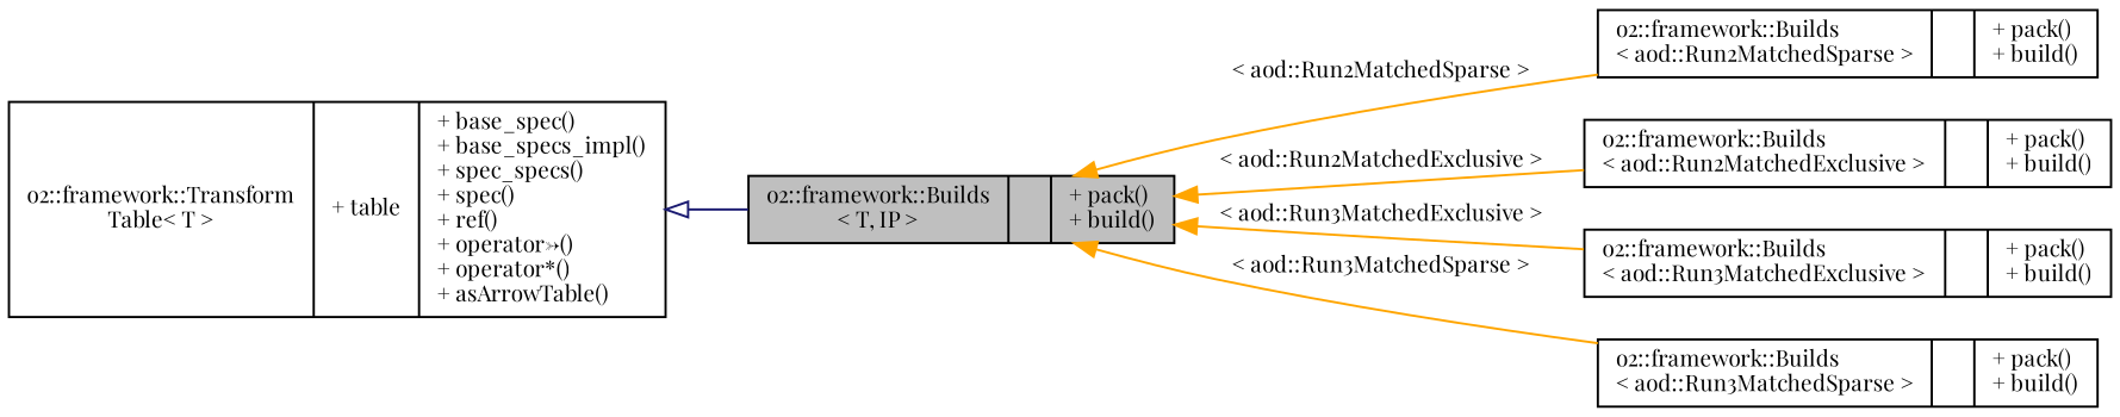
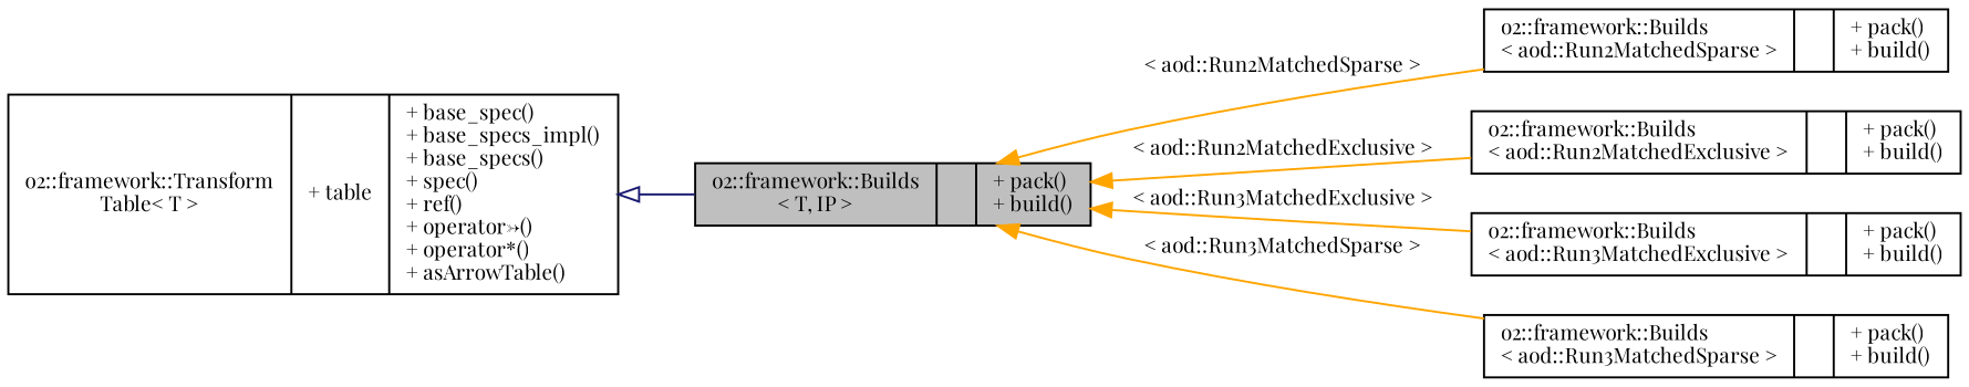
  digraph {
    rankdir=LR
    fontname="Playfair Display"
    node [color=black fontname="Playfair Display" fontsize=10 shape=record]
    edge [color=orange dir=back fontname="Playfair Display" fontsize=10 labelfontname=Helvetica labelfontsize=10 style=solid]
    n1 [fillcolor=grey75 fontcolor=black height=0.2 label="{o2::framework::Builds\l\< T, IP \>\n||+ pack()\l+ build()\l}" style=filled width=0.4]
    n2 [height=0.2 label="{o2::framework::Builds\l\< aod::Run2MatchedSparse \>\n||+ pack()\l+ build()\l}" width=0.4]
    n3 [height=0.2 label="{o2::framework::Builds\l\< aod::Run2MatchedExclusive \>\n||+ pack()\l+ build()\l}" width=0.4]
    n4 [height=0.2 label="{o2::framework::Builds\l\< aod::Run3MatchedExclusive \>\n||+ pack()\l+ build()\l}" width=0.4]
    n5 [height=0.2 label="{o2::framework::Builds\l\< aod::Run3MatchedSparse \>\n||+ pack()\l+ build()\l}" width=0.4]
-   n6 [height=0.2 label="{o2::framework::Transform\lTable\< T \>\n|+ table\l|+ base_spec()\l+ base_specs_impl()\l+ spec_specs()\l+ spec()\l+ ref()\l+ operator-\>()\l+ operator*()\l+ asArrowTable()\l}" width=0.4]
+   n6 [height=0.2 label="{o2::framework::Transform\lTable\< T \>\n|+ table\l|+ base_spec()\l+ base_specs_impl()\l+ base_specs()\l+ spec()\l+ ref()\l+ operator-\>()\l+ operator*()\l+ asArrowTable()\l}" width=0.4]
    n1 -> n2 [label=" \< aod::Run2MatchedSparse \>"]
    n1 -> n3 [label=" \< aod::Run2MatchedExclusive \>"]
    n1 -> n4 [label=" \< aod::Run3MatchedExclusive \>"]
    n1 -> n5 [label=" \< aod::Run3MatchedSparse \>"]
    n6 -> n1 [arrowtail=onormal color=midnightblue]
  }
